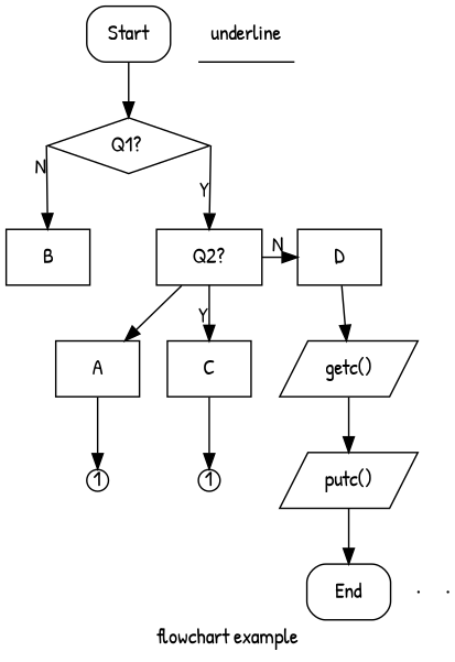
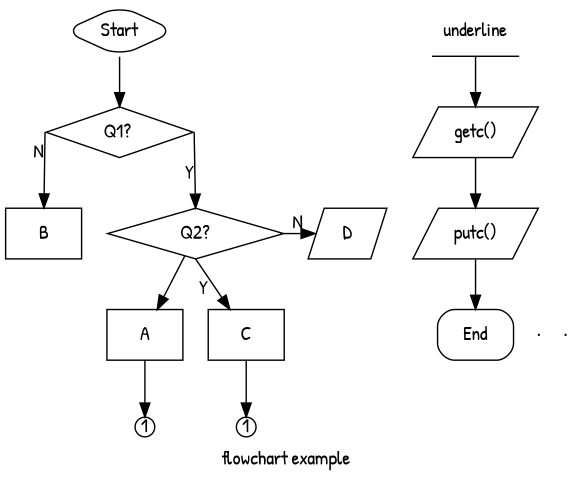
  digraph {
    fontname="Patrick Hand"
    label="flowchart example"
    splines=line
    node [fontname="Patrick Hand" shape=box]
    edge [fontname="Patrick Hand"]
    A
    B
    C
-   D
+   D [shape=parallelogram]
    n5 [label="   Q1?    " shape=diamond]
-   n6 [label="     Q2?     "]
+   n6 [label="     Q2?     " shape=diamond]
    "getc()" [shape=parallelogram]
    "putc()" [shape=parallelogram]
-   Start [style=rounded]
+   Start [shape=diamond style=rounded]
    End [style=rounded]
    underline [shape=underline style=rounded]
    fakeA [height=0.01 shape=point style=rounded width=0.01]
    fakeB [height=0.01 shape=point style=rounded width=0.01]
    n14 [fixedsize=shape label=1 shape=circle style=rounded width=.2]
    n15 [fixedsize=shape label=1 shape=circle style=rounded width=.2]
    subgraph sub_1 {
      A
      B
      C
      D
    }
    subgraph sub_2 {
      n5
      n6
    }
    subgraph sub_3 {
      "getc()"
      "putc()"
    }
    subgraph sub_4 {
      Start
      End
    }
    subgraph sub_5 {
      underline
    }
    subgraph sub_6 {
      rank=same
      D
      n6
    }
    subgraph sub_7 {
      rank=same
      End
      fakeA
      fakeB
    }
    A -> n14
    C -> n15
-   D -> "getc()"
+   underline -> "getc()"
    n5 -> B [tailport=w xlabel=N]
    n5 -> n6 [headport=n tailport=e xlabel=Y]
    n6 -> A
    n6 -> C [tailport=s xlabel=Y]
    n6 -> D [headport=w tailport=e xlabel=N]
    "getc()" -> "putc()"
    "putc()" -> End [xlabel=""]
    Start -> n5
  }
